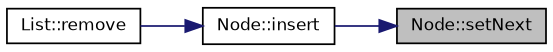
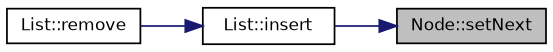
  digraph {
    rankdir=RL
    node [color=black fillcolor=white fontname=Helvetica fontsize=10 shape=record style=filled]
    edge [color=midnightblue dir=back fontname=Helvetica fontsize=10 labelfontname=Helvetica labelfontsize=10 style=solid]
    n1 [fillcolor=grey75 fontcolor=black height=0.2 label="Node::setNext" width=0.4]
-   n2 [height=0.2 label="Node::insert" width=0.4]
+   n2 [height=0.2 label="List::insert" width=0.4]
    n3 [height=0.2 label="List::remove" width=0.4]
    n1 -> n2
    n2 -> n3
  }
